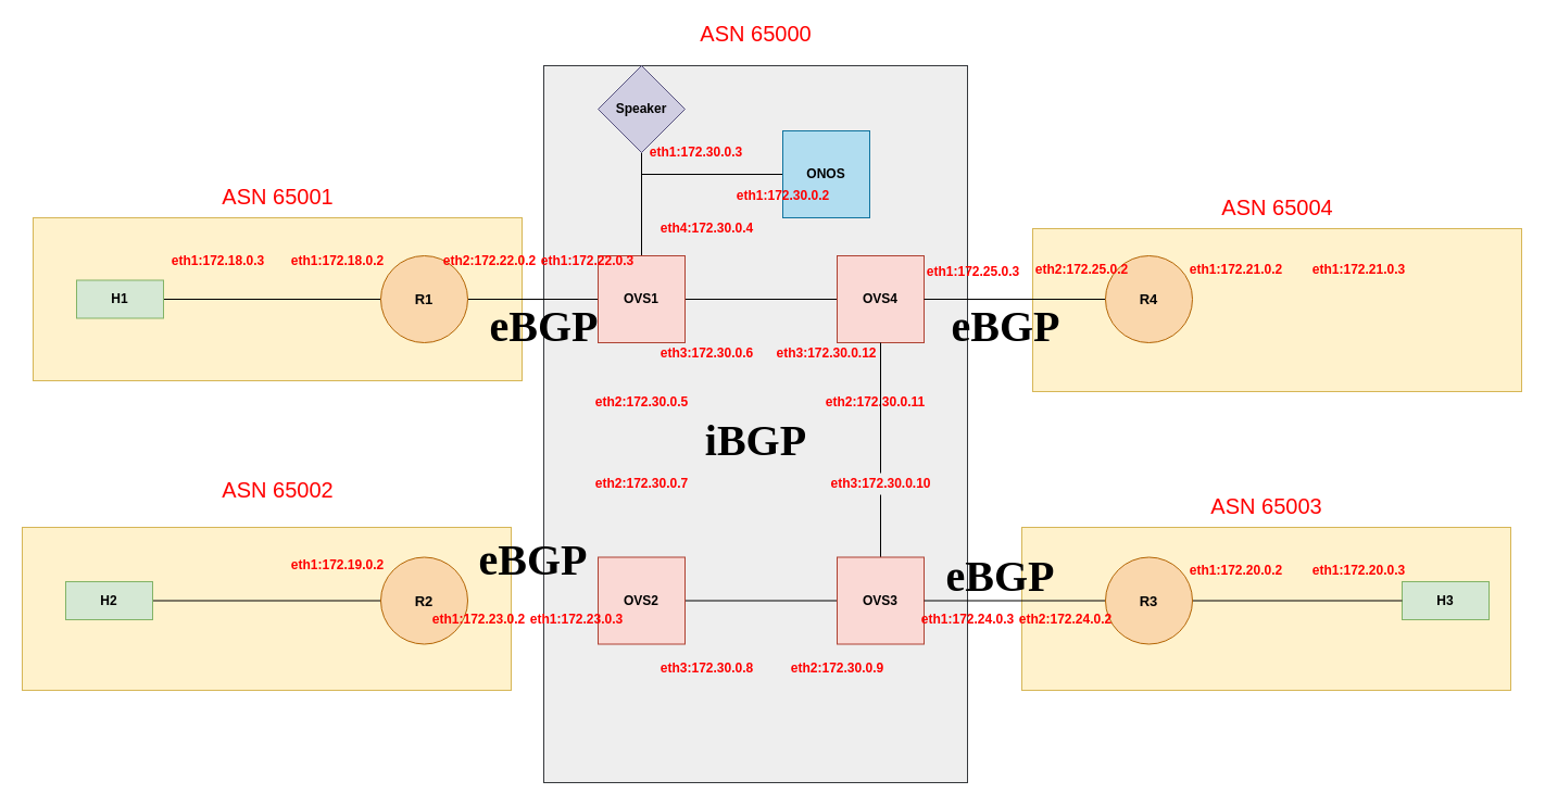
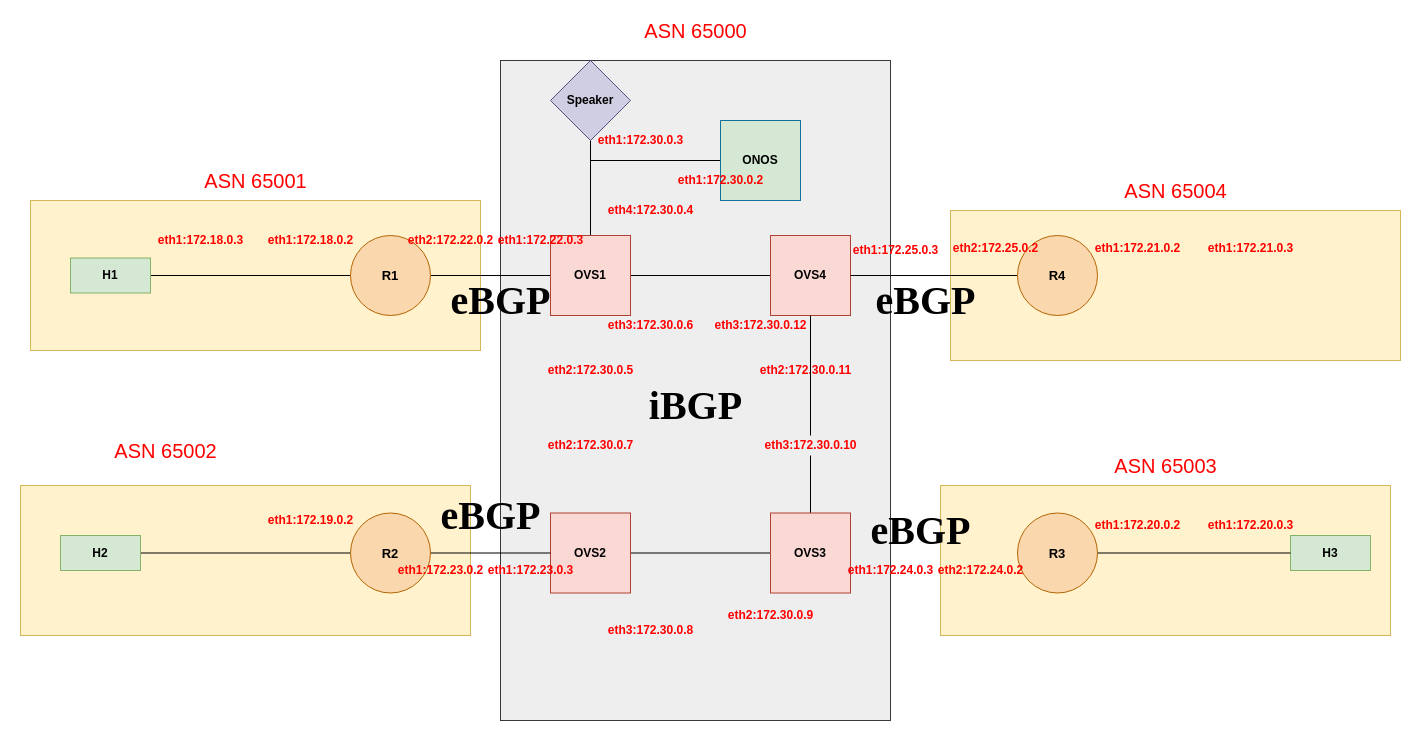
  <mxCell id="0" />
  <mxCell id="1" parent="0" />
  <mxCell id="2" value="" style="rounded=0;whiteSpace=wrap;html=1;fillColor=#fff2cc;strokeColor=#d6b656;fontStyle=1" parent="1" vertex="1"><mxGeometry x="30" y="200" width="450" height="150" as="geometry" /></mxCell>
  <mxCell id="3" value="" style="rounded=0;whiteSpace=wrap;html=1;fillColor=#eeeeee;strokeColor=#36393d;" parent="1" vertex="1"><mxGeometry x="500" y="60" width="390" height="660" as="geometry" /></mxCell>
  <mxCell id="4" value="&lt;font style=&quot;font-size: 20px&quot;&gt;ASN 65000&lt;/font&gt;" style="text;html=1;align=center;verticalAlign=middle;resizable=0;points=[];autosize=1;fontColor=#FF0000;fontStyle=0" parent="1" vertex="1"><mxGeometry x="635" y="20" width="120" height="20" as="geometry" /></mxCell>
  <mxCell id="5" value="&lt;font style=&quot;font-size: 20px&quot;&gt;ASN 65001&lt;/font&gt;" style="text;html=1;align=center;verticalAlign=middle;resizable=0;points=[];autosize=1;fontColor=#FF0000;fontStyle=0" parent="1" vertex="1"><mxGeometry x="195" y="170" width="120" height="20" as="geometry" /></mxCell>
  <mxCell id="6" style="edgeStyle=orthogonalEdgeStyle;rounded=0;orthogonalLoop=1;jettySize=auto;html=1;entryX=0;entryY=0.5;entryDx=0;entryDy=0;endArrow=none;endFill=0;fontColor=#FF0000;fontStyle=1" parent="1" source="7" target="9" edge="1"><mxGeometry relative="1" as="geometry" /></mxCell>
  <mxCell id="7" value="H1" style="rounded=0;whiteSpace=wrap;html=1;fillColor=#d5e8d4;strokeColor=#82b366;fontStyle=1" parent="1" vertex="1"><mxGeometry x="70" y="257.5" width="80" height="35" as="geometry" /></mxCell>
  <mxCell id="8" style="edgeStyle=orthogonalEdgeStyle;rounded=0;orthogonalLoop=1;jettySize=auto;html=1;exitX=1;exitY=0.5;exitDx=0;exitDy=0;endArrow=none;endFill=0;fontColor=#FF0000;fontStyle=1" parent="1" source="9" target="12" edge="1"><mxGeometry relative="1" as="geometry" /></mxCell>
  <mxCell id="9" value="&lt;font style=&quot;font-size: 13px&quot;&gt;R1&lt;/font&gt;" style="ellipse;whiteSpace=wrap;html=1;aspect=fixed;fillColor=#fad7ac;strokeColor=#b46504;fontStyle=1" parent="1" vertex="1"><mxGeometry x="350" y="235" width="80" height="80" as="geometry" /></mxCell>
  <mxCell id="10" style="edgeStyle=orthogonalEdgeStyle;rounded=0;orthogonalLoop=1;jettySize=auto;html=1;entryX=0;entryY=0.5;entryDx=0;entryDy=0;endArrow=none;endFill=0;fontFamily=Times New Roman;fontColor=#FF0000;fontStyle=1" parent="1" source="12" target="16" edge="1"><mxGeometry relative="1" as="geometry" /></mxCell>
  <mxCell id="11" style="edgeStyle=orthogonalEdgeStyle;rounded=0;orthogonalLoop=1;jettySize=auto;html=1;exitX=0;exitY=0.5;exitDx=0;exitDy=0;entryX=0.5;entryY=1;entryDx=0;entryDy=0;endArrow=none;endFill=0;fontFamily=Times New Roman;fontColor=#FF0000;" parent="1" source="12" target="20" edge="1"><mxGeometry relative="1" as="geometry" /></mxCell>
  <mxCell id="12" value="OVS1" style="whiteSpace=wrap;html=1;aspect=fixed;fillColor=#fad9d5;strokeColor=#ae4132;direction=south;fontStyle=1" parent="1" vertex="1"><mxGeometry x="550" y="235" width="80" height="80" as="geometry" /></mxCell>
  <mxCell id="13" style="edgeStyle=orthogonalEdgeStyle;rounded=0;orthogonalLoop=1;jettySize=auto;html=1;exitX=1;exitY=0.5;exitDx=0;exitDy=0;entryX=0;entryY=0.5;entryDx=0;entryDy=0;endArrow=none;endFill=0;fontFamily=Times New Roman;fontColor=#FF0000;fontStyle=1" parent="1" source="14" target="17" edge="1"><mxGeometry relative="1" as="geometry" /></mxCell>
  <mxCell id="14" value="OVS2" style="whiteSpace=wrap;html=1;aspect=fixed;fillColor=#fad9d5;strokeColor=#ae4132;fontStyle=1" parent="1" vertex="1"><mxGeometry x="550" y="512.5" width="80" height="80" as="geometry" /></mxCell>
  <mxCell id="15" style="edgeStyle=orthogonalEdgeStyle;rounded=0;orthogonalLoop=1;jettySize=auto;html=1;entryX=0.5;entryY=0;entryDx=0;entryDy=0;endArrow=none;endFill=0;fontFamily=Times New Roman;fontColor=#FF0000;fontStyle=1" parent="1" source="53" target="17" edge="1"><mxGeometry relative="1" as="geometry" /></mxCell>
  <mxCell id="16" value="&lt;span&gt;OVS4&lt;/span&gt;" style="whiteSpace=wrap;html=1;aspect=fixed;fillColor=#fad9d5;strokeColor=#ae4132;fontStyle=1" parent="1" vertex="1"><mxGeometry x="770" y="235" width="80" height="80" as="geometry" /></mxCell>
  <mxCell id="17" value="OVS3" style="whiteSpace=wrap;html=1;aspect=fixed;fillColor=#fad9d5;strokeColor=#ae4132;fontStyle=1" parent="1" vertex="1"><mxGeometry x="770" y="512.5" width="80" height="80" as="geometry" /></mxCell>
  <mxCell id="18" style="edgeStyle=orthogonalEdgeStyle;rounded=0;orthogonalLoop=1;jettySize=auto;html=1;exitX=0;exitY=0.5;exitDx=0;exitDy=0;endArrow=none;endFill=0;fontFamily=Times New Roman;fontColor=#FF0000;" parent="1" source="19" edge="1"><mxGeometry relative="1" as="geometry"><mxPoint x="590" y="160" as="targetPoint" /></mxGeometry></mxCell>
- <mxCell id="19" value="&lt;span&gt;ONOS&lt;/span&gt;" style="whiteSpace=wrap;html=1;aspect=fixed;fillColor=#b1ddf0;strokeColor=#10739e;fontStyle=1" parent="1" vertex="1"><mxGeometry x="720" y="120" width="80" height="80" as="geometry" /></mxCell>
+ <mxCell id="19" value="&lt;span&gt;ONOS&lt;/span&gt;" style="whiteSpace=wrap;html=1;aspect=fixed;fillColor=#d5e8d4;strokeColor=#10739e;fontStyle=1;" parent="1" vertex="1"><mxGeometry x="720" y="120" width="80" height="80" as="geometry" /></mxCell>
  <mxCell id="20" value="&lt;span&gt;Speaker&lt;/span&gt;" style="rhombus;whiteSpace=wrap;html=1;fillColor=#d0cee2;strokeColor=#56517e;fontStyle=1" parent="1" vertex="1"><mxGeometry x="550" y="60" width="80" height="80" as="geometry" /></mxCell>
  <mxCell id="21" value="eth1:172.18.0.3" style="text;html=1;align=center;verticalAlign=middle;resizable=0;points=[];autosize=1;fontColor=#FF0000;fontStyle=1" parent="1" vertex="1"><mxGeometry x="150" y="230" width="100" height="20" as="geometry" /></mxCell>
  <mxCell id="22" value="eth1:172.18.0.2" style="text;html=1;align=center;verticalAlign=middle;resizable=0;points=[];autosize=1;fontColor=#FF0000;fontStyle=1" parent="1" vertex="1"><mxGeometry y="230" width="100" height="20" as="geometry" x="260" /></mxCell>
  <mxCell id="23" value="" style="rounded=0;whiteSpace=wrap;html=1;fillColor=#fff2cc;strokeColor=#d6b656;fontStyle=1" parent="1" vertex="1"><mxGeometry x="20" y="485" width="450" height="150" as="geometry" /></mxCell>
- <mxCell id="24" value="&lt;font style=&quot;font-size: 20px&quot;&gt;ASN 65002&lt;/font&gt;" style="text;html=1;align=center;verticalAlign=middle;resizable=0;points=[];autosize=1;fontColor=#FF0000;fontStyle=0" parent="1" vertex="1"><mxGeometry x="195" y="440" width="120" height="20" as="geometry" /></mxCell>
+ <mxCell id="24" value="&lt;font style=&quot;font-size: 20px&quot;&gt;ASN 65002&lt;/font&gt;" style="text;html=1;align=center;verticalAlign=middle;resizable=0;points=[];autosize=1;fontColor=#FF0000;fontStyle=0" parent="1" vertex="1"><mxGeometry x="105" y="440" width="120" height="20" as="geometry" /></mxCell>
  <mxCell id="25" style="edgeStyle=orthogonalEdgeStyle;rounded=0;orthogonalLoop=1;jettySize=auto;html=1;entryX=0;entryY=0.5;entryDx=0;entryDy=0;endArrow=none;endFill=0;fontColor=#FF0000;fontStyle=1" parent="1" source="26" target="28" edge="1"><mxGeometry relative="1" as="geometry" /></mxCell>
  <mxCell id="26" value="H2" style="rounded=0;whiteSpace=wrap;html=1;fillColor=#d5e8d4;strokeColor=#82b366;fontStyle=1" parent="1" vertex="1"><mxGeometry x="60" y="535" width="80" height="35" as="geometry" /></mxCell>
+ <mxCell id="27" style="edgeStyle=orthogonalEdgeStyle;rounded=0;orthogonalLoop=1;jettySize=auto;html=1;endArrow=none;endFill=0;fontColor=#FF0000;fontStyle=1" parent="1" source="28" target="14" edge="1"><mxGeometry relative="1" as="geometry" /></mxCell>
  <mxCell id="28" value="&lt;font style=&quot;font-size: 13px&quot;&gt;R2&lt;/font&gt;" style="ellipse;whiteSpace=wrap;html=1;aspect=fixed;fillColor=#fad7ac;strokeColor=#b46504;fontStyle=1" parent="1" vertex="1"><mxGeometry x="350" y="512.5" width="80" height="80" as="geometry" /></mxCell>
  <mxCell id="29" value="eth1:172.19.0.2" style="text;html=1;align=center;verticalAlign=middle;resizable=0;points=[];autosize=1;fontColor=#FF0000;fontStyle=1" parent="1" vertex="1"><mxGeometry y="510" width="100" height="20" as="geometry" x="260" /></mxCell>
  <mxCell id="30" value="" style="rounded=0;whiteSpace=wrap;html=1;fillColor=#fff2cc;strokeColor=#d6b656;" parent="1" vertex="1"><mxGeometry x="950" y="210" width="450" height="150" as="geometry" /></mxCell>
  <mxCell id="31" value="&lt;font style=&quot;font-size: 20px&quot;&gt;ASN 65004&lt;/font&gt;" style="text;html=1;align=center;verticalAlign=middle;resizable=0;points=[];autosize=1;fontColor=#FF0000;fontStyle=0" parent="1" vertex="1"><mxGeometry x="1115" y="180" width="120" height="20" as="geometry" /></mxCell>
  <mxCell id="32" style="edgeStyle=orthogonalEdgeStyle;rounded=0;orthogonalLoop=1;jettySize=auto;html=1;entryX=1;entryY=0.5;entryDx=0;entryDy=0;endArrow=none;endFill=0;fontFamily=Times New Roman;fontColor=#FF0000;fontStyle=1" parent="1" source="33" target="16" edge="1"><mxGeometry relative="1" as="geometry" /></mxCell>
  <mxCell id="33" value="&lt;font style=&quot;font-size: 13px&quot;&gt;R4&lt;/font&gt;" style="ellipse;whiteSpace=wrap;html=1;aspect=fixed;fillColor=#fad7ac;strokeColor=#b46504;fontStyle=1" parent="1" vertex="1"><mxGeometry x="1017" y="235" width="80" height="80" as="geometry" /></mxCell>
  <mxCell id="34" value="&lt;span&gt;eth1:172.21.0.2&lt;/span&gt;" style="text;html=1;align=center;verticalAlign=middle;resizable=0;points=[];autosize=1;fontColor=#FF0000;fontStyle=1" parent="1" vertex="1"><mxGeometry x="1087" y="237.5" width="100" height="20" as="geometry" /></mxCell>
  <mxCell id="35" value="&lt;span&gt;eth1:172.21.0.3&lt;/span&gt;" style="text;html=1;align=center;verticalAlign=middle;resizable=0;points=[];autosize=1;fontColor=#FF0000;fontStyle=1" parent="1" vertex="1"><mxGeometry x="1200" y="237.5" width="100" height="20" as="geometry" /></mxCell>
  <mxCell id="36" value="" style="rounded=0;whiteSpace=wrap;html=1;fillColor=#fff2cc;strokeColor=#d6b656;" parent="1" vertex="1"><mxGeometry x="940" y="485" width="450" height="150" as="geometry" /></mxCell>
  <mxCell id="37" value="&lt;font style=&quot;font-size: 20px&quot;&gt;ASN 65003&lt;/font&gt;" style="text;html=1;align=center;verticalAlign=middle;resizable=0;points=[];autosize=1;fontColor=#FF0000;fontStyle=0" parent="1" vertex="1"><mxGeometry x="1105" y="455" width="120" height="20" as="geometry" /></mxCell>
  <mxCell id="38" value="H3" style="rounded=0;whiteSpace=wrap;html=1;fillColor=#d5e8d4;strokeColor=#82b366;fontStyle=1" parent="1" vertex="1"><mxGeometry x="1290" y="535" width="80" height="35" as="geometry" /></mxCell>
- <mxCell id="39" style="edgeStyle=orthogonalEdgeStyle;rounded=0;orthogonalLoop=1;jettySize=auto;html=1;endArrow=none;endFill=0;fontFamily=Times New Roman;fontColor=#FF0000;fontStyle=1" parent="1" source="41" target="17" edge="1"><mxGeometry relative="1" as="geometry" /></mxCell>
  <mxCell id="40" style="edgeStyle=orthogonalEdgeStyle;rounded=0;orthogonalLoop=1;jettySize=auto;html=1;endArrow=none;endFill=0;fontFamily=Times New Roman;fontColor=#FF0000;fontStyle=1" parent="1" source="41" target="38" edge="1"><mxGeometry relative="1" as="geometry" /></mxCell>
  <mxCell id="41" value="&lt;font style=&quot;font-size: 13px&quot;&gt;R3&lt;/font&gt;" style="ellipse;whiteSpace=wrap;html=1;aspect=fixed;fillColor=#fad7ac;strokeColor=#b46504;fontStyle=1" parent="1" vertex="1"><mxGeometry x="1017" y="512.5" width="80" height="80" as="geometry" /></mxCell>
  <mxCell id="42" value="eth2:172.22.0.2" style="text;html=1;align=center;verticalAlign=middle;resizable=0;points=[];autosize=1;fontColor=#FF0000;fontStyle=1" parent="1" vertex="1"><mxGeometry x="400" y="230" width="100" height="20" as="geometry" /></mxCell>
  <mxCell id="43" value="eth1:172.22.0.3" style="text;html=1;align=center;verticalAlign=middle;resizable=0;points=[];autosize=1;fontColor=#FF0000;fontStyle=1" parent="1" vertex="1"><mxGeometry x="490" y="230" width="100" height="20" as="geometry" /></mxCell>
  <mxCell id="44" value="eth1:172.23.0.2" style="text;html=1;align=center;verticalAlign=middle;resizable=0;points=[];autosize=1;fontColor=#FF0000;fontStyle=1" parent="1" vertex="1"><mxGeometry x="390" y="560" width="100" height="20" as="geometry" /></mxCell>
  <mxCell id="45" value="eth1:172.23.0.3" style="text;html=1;align=center;verticalAlign=middle;resizable=0;points=[];autosize=1;fontColor=#FF0000;fontStyle=1" parent="1" vertex="1"><mxGeometry x="480" y="560" width="100" height="20" as="geometry" /></mxCell>
  <mxCell id="46" value="eth2:172.30.0.5" style="text;html=1;align=center;verticalAlign=middle;resizable=0;points=[];autosize=1;fontColor=#FF0000;fontStyle=1" parent="1" vertex="1"><mxGeometry x="540" y="360" width="100" height="20" as="geometry" /></mxCell>
  <mxCell id="47" value="eth2:172.30.0.7" style="text;html=1;align=center;verticalAlign=middle;resizable=0;points=[];autosize=1;fontColor=#FF0000;fontStyle=1" parent="1" vertex="1"><mxGeometry x="540" y="435" width="100" height="20" as="geometry" /></mxCell>
- <mxCell id="48" value="eth3:172.30.0.8" style="text;html=1;align=center;verticalAlign=middle;resizable=0;points=[];autosize=1;fontColor=#FF0000;fontStyle=1" parent="1" vertex="1"><mxGeometry x="600" y="605" width="100" height="20" as="geometry" /></mxCell>
+ <mxCell id="48" value="eth3:172.30.0.8" style="text;html=1;align=center;verticalAlign=middle;resizable=0;points=[];autosize=1;fontColor=#FF0000;fontStyle=1" parent="1" vertex="1"><mxGeometry x="600" y="620" width="100" height="20" as="geometry" /></mxCell>
  <mxCell id="49" value="eth2:172.30.0.9" style="text;html=1;align=center;verticalAlign=middle;resizable=0;points=[];autosize=1;fontColor=#FF0000;fontStyle=1" parent="1" vertex="1"><mxGeometry x="720" y="605" width="100" height="20" as="geometry" /></mxCell>
  <mxCell id="50" value="eth2:172.30.0.11" style="text;html=1;align=center;verticalAlign=middle;resizable=0;points=[];autosize=1;fontColor=#FF0000;fontStyle=1" parent="1" vertex="1"><mxGeometry x="750" y="360" width="110" height="20" as="geometry" /></mxCell>
  <mxCell id="51" value="eth3:172.30.0.6" style="text;html=1;align=center;verticalAlign=middle;resizable=0;points=[];autosize=1;fontColor=#FF0000;fontStyle=1" parent="1" vertex="1"><mxGeometry x="600" y="315" width="100" height="20" as="geometry" /></mxCell>
  <mxCell id="52" value="eth3:172.30.0.12" style="text;html=1;align=center;verticalAlign=middle;resizable=0;points=[];autosize=1;fontColor=#FF0000;fontStyle=1" parent="1" vertex="1"><mxGeometry x="705" y="315" width="110" height="20" as="geometry" /></mxCell>
  <mxCell id="53" value="eth3:172.30.0.10" style="text;html=1;align=center;verticalAlign=middle;resizable=0;points=[];autosize=1;fontColor=#FF0000;fontStyle=1" parent="1" vertex="1"><mxGeometry x="755" y="435" width="110" height="20" as="geometry" /></mxCell>
  <mxCell id="54" style="edgeStyle=orthogonalEdgeStyle;rounded=0;orthogonalLoop=1;jettySize=auto;html=1;entryX=0.5;entryY=0;entryDx=0;entryDy=0;endArrow=none;endFill=0;fontFamily=Times New Roman;fontColor=#FF0000;fontStyle=1" parent="1" source="16" target="53" edge="1"><mxGeometry relative="1" as="geometry"><mxPoint x="810" y="315" as="sourcePoint" /><mxPoint x="810" y="512.5" as="targetPoint" /></mxGeometry></mxCell>
  <mxCell id="55" value="eth1:172.25.0.3" style="text;html=1;align=center;verticalAlign=middle;resizable=0;points=[];autosize=1;fontColor=#FF0000;fontStyle=1" parent="1" vertex="1"><mxGeometry x="845" y="240" width="100" height="20" as="geometry" /></mxCell>
  <mxCell id="56" value="eth2:172.25.0.2" style="text;html=1;align=center;verticalAlign=middle;resizable=0;points=[];autosize=1;fontColor=#FF0000;fontStyle=1" parent="1" vertex="1"><mxGeometry x="945" y="237.5" width="100" height="20" as="geometry" /></mxCell>
  <mxCell id="57" value="eth1:172.24.0.3" style="text;html=1;align=center;verticalAlign=middle;resizable=0;points=[];autosize=1;fontColor=#FF0000;fontStyle=1" parent="1" vertex="1"><mxGeometry x="840" y="560" width="100" height="20" as="geometry" /></mxCell>
  <mxCell id="58" value="eth2:172.24.0.2" style="text;html=1;align=center;verticalAlign=middle;resizable=0;points=[];autosize=1;fontColor=#FF0000;fontStyle=1" parent="1" vertex="1"><mxGeometry x="930" y="560" width="100" height="20" as="geometry" /></mxCell>
  <mxCell id="59" value="eth1:172.20.0.2" style="text;html=1;align=center;verticalAlign=middle;resizable=0;points=[];autosize=1;fontColor=#FF0000;fontStyle=1" parent="1" vertex="1"><mxGeometry x="1087" y="515" width="100" height="20" as="geometry" /></mxCell>
  <mxCell id="60" value="eth1:172.20.0.3" style="text;html=1;align=center;verticalAlign=middle;resizable=0;points=[];autosize=1;fontColor=#FF0000;fontStyle=1" parent="1" vertex="1"><mxGeometry x="1200" y="515" width="100" height="20" as="geometry" /></mxCell>
  <mxCell id="61" value="eth4:172.30.0.4" style="text;html=1;align=center;verticalAlign=middle;resizable=0;points=[];autosize=1;fontColor=#FF0000;fontStyle=1" parent="1" vertex="1"><mxGeometry x="600" y="200" width="100" height="20" as="geometry" /></mxCell>
  <mxCell id="62" value="eth1:172.30.0.3" style="text;html=1;align=center;verticalAlign=middle;resizable=0;points=[];autosize=1;fontColor=#FF0000;fontStyle=1" parent="1" vertex="1"><mxGeometry x="590" y="130" width="100" height="20" as="geometry" /></mxCell>
  <mxCell id="63" value="eth1:172.30.0.2" style="text;html=1;align=center;verticalAlign=middle;resizable=0;points=[];autosize=1;fontColor=#FF0000;fontStyle=1" parent="1" vertex="1"><mxGeometry x="670" y="170" width="100" height="20" as="geometry" /></mxCell>
  <mxCell id="64" value="&lt;font style=&quot;font-size: 40px&quot;&gt;&lt;b&gt;iBGP&lt;/b&gt;&lt;/font&gt;" style="text;html=1;align=center;verticalAlign=middle;resizable=0;points=[];autosize=1;fontFamily=Times New Roman;" parent="1" vertex="1"><mxGeometry x="640" y="390" width="110" height="30" as="geometry" /></mxCell>
  <mxCell id="65" value="&lt;font style=&quot;font-size: 40px&quot;&gt;&lt;b&gt;eBGP&lt;/b&gt;&lt;/font&gt;" style="text;html=1;align=center;verticalAlign=middle;resizable=0;points=[];autosize=1;fontFamily=Times New Roman;" parent="1" vertex="1"><mxGeometry x="865" y="285" width="120" height="30" as="geometry" /></mxCell>
  <mxCell id="66" value="&lt;font style=&quot;font-size: 40px&quot;&gt;&lt;b&gt;eBGP&lt;/b&gt;&lt;/font&gt;" style="text;html=1;align=center;verticalAlign=middle;resizable=0;points=[];autosize=1;fontFamily=Times New Roman;" parent="1" vertex="1"><mxGeometry x="860" y="515" width="120" height="30" as="geometry" /></mxCell>
  <mxCell id="67" value="&lt;font style=&quot;font-size: 40px&quot;&gt;&lt;b&gt;eBGP&lt;/b&gt;&lt;/font&gt;" style="text;html=1;align=center;verticalAlign=middle;resizable=0;points=[];autosize=1;fontFamily=Times New Roman;" parent="1" vertex="1"><mxGeometry x="440" y="285" width="120" height="30" as="geometry" /></mxCell>
  <mxCell id="68" value="&lt;font style=&quot;font-size: 40px&quot;&gt;&lt;b&gt;eBGP&lt;/b&gt;&lt;/font&gt;" style="text;html=1;align=center;verticalAlign=middle;resizable=0;points=[];autosize=1;fontFamily=Times New Roman;" parent="1" vertex="1"><mxGeometry x="430" y="500" width="120" height="30" as="geometry" /></mxCell>
